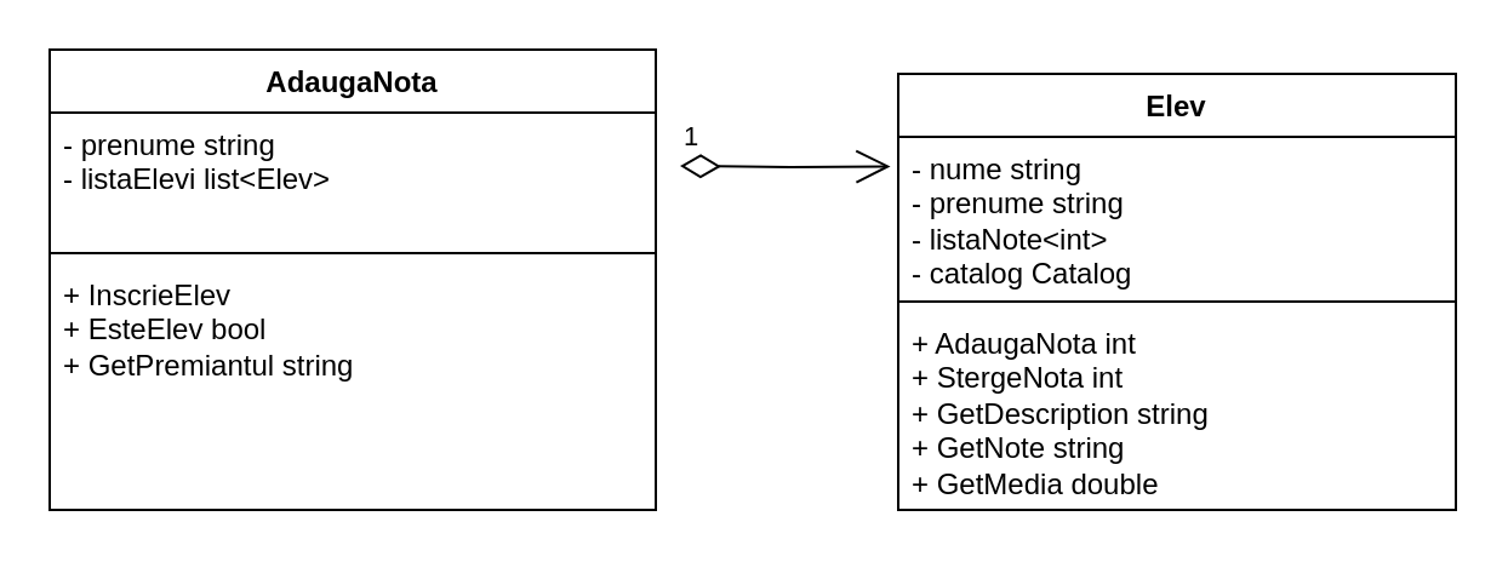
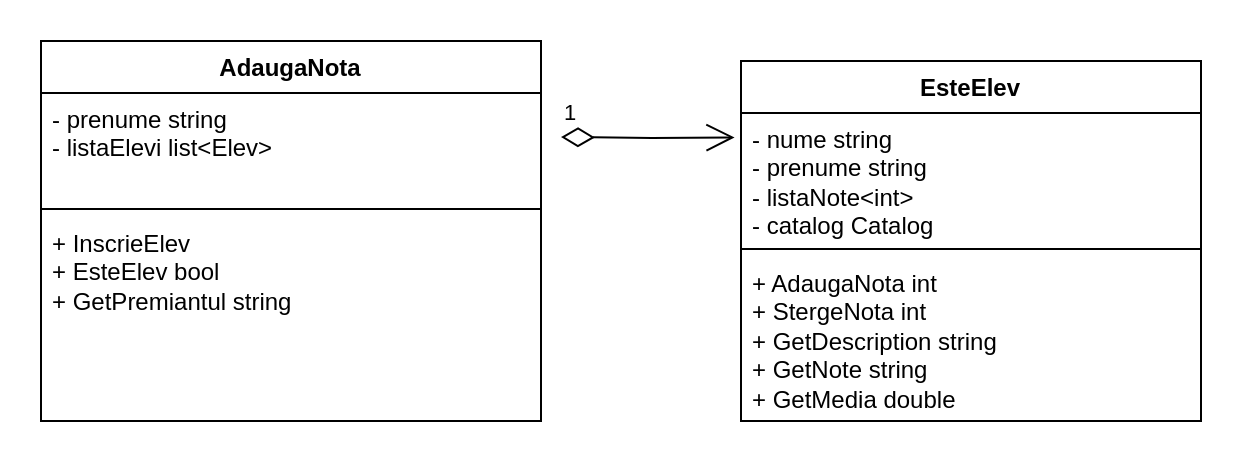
  <mxCell id="0" />
  <mxCell id="1" parent="0" />
  <mxCell id="2" value="AdaugaNota" style="swimlane;fontStyle=1;align=center;verticalAlign=top;childLayout=stackLayout;horizontal=1;startSize=26;horizontalStack=0;resizeParent=1;resizeParentMax=0;resizeLast=0;collapsible=1;marginBottom=0;whiteSpace=wrap;html=1;" vertex="1" parent="1"><mxGeometry x="20" y="20" width="250" height="190" as="geometry" /></mxCell>
  <mxCell id="3" value="- prenume string&lt;br&gt;- listaElevi list&amp;lt;Elev&amp;gt;" style="text;strokeColor=none;fillColor=none;align=left;verticalAlign=top;spacingLeft=4;spacingRight=4;overflow=hidden;rotatable=0;points=[[0,0.5],[1,0.5]];portConstraint=eastwest;whiteSpace=wrap;html=1;" vertex="1" parent="2"><mxGeometry y="26" width="250" height="54" as="geometry" /></mxCell>
  <mxCell id="4" value="" style="line;strokeWidth=1;fillColor=none;align=left;verticalAlign=middle;spacingTop=-1;spacingLeft=3;spacingRight=3;rotatable=0;labelPosition=right;points=[];portConstraint=eastwest;strokeColor=inherit;" vertex="1" parent="2"><mxGeometry y="80" width="250" height="8" as="geometry" /></mxCell>
  <mxCell id="5" value="+ InscrieElev&amp;nbsp;&lt;br&gt;+ EsteElev bool&lt;br&gt;+ &lt;span style=&quot;background-color: rgb(255, 255, 255);&quot;&gt;GetPremiantul&amp;nbsp;&lt;/span&gt;string" style="text;strokeColor=none;fillColor=none;align=left;verticalAlign=top;spacingLeft=4;spacingRight=4;overflow=hidden;rotatable=0;points=[[0,0.5],[1,0.5]];portConstraint=eastwest;whiteSpace=wrap;html=1;" vertex="1" parent="2"><mxGeometry y="88" width="250" height="102" as="geometry" /></mxCell>
- <mxCell id="6" value="Elev" style="swimlane;fontStyle=1;align=center;verticalAlign=top;childLayout=stackLayout;horizontal=1;startSize=26;horizontalStack=0;resizeParent=1;resizeParentMax=0;resizeLast=0;collapsible=1;marginBottom=0;whiteSpace=wrap;html=1;" vertex="1" parent="1"><mxGeometry x="370" y="30" width="230" height="180" as="geometry" /></mxCell>
+ <mxCell id="6" value="EsteElev" style="swimlane;fontStyle=1;align=center;verticalAlign=top;childLayout=stackLayout;horizontal=1;startSize=26;horizontalStack=0;resizeParent=1;resizeParentMax=0;resizeLast=0;collapsible=1;marginBottom=0;whiteSpace=wrap;html=1;" vertex="1" parent="1"><mxGeometry x="370" y="30" width="230" height="180" as="geometry" /></mxCell>
  <mxCell id="7" value="- nume string&lt;br&gt;- prenume string&lt;br&gt;- listaNote&amp;lt;int&amp;gt;&lt;br&gt;- catalog Catalog" style="text;strokeColor=none;fillColor=none;align=left;verticalAlign=top;spacingLeft=4;spacingRight=4;overflow=hidden;rotatable=0;points=[[0,0.5],[1,0.5]];portConstraint=eastwest;whiteSpace=wrap;html=1;" vertex="1" parent="6"><mxGeometry y="26" width="230" height="64" as="geometry" /></mxCell>
  <mxCell id="8" value="" style="line;strokeWidth=1;fillColor=none;align=left;verticalAlign=middle;spacingTop=-1;spacingLeft=3;spacingRight=3;rotatable=0;labelPosition=right;points=[];portConstraint=eastwest;strokeColor=inherit;" vertex="1" parent="6"><mxGeometry y="90" width="230" height="8" as="geometry" /></mxCell>
  <mxCell id="9" value="+ AdaugaNota int&lt;br&gt;+ StergeNota int&lt;br&gt;+ GetDescription string&lt;br&gt;+ GetNote string&lt;br&gt;+ GetMedia double" style="text;strokeColor=none;fillColor=none;align=left;verticalAlign=top;spacingLeft=4;spacingRight=4;overflow=hidden;rotatable=0;points=[[0,0.5],[1,0.5]];portConstraint=eastwest;whiteSpace=wrap;html=1;" vertex="1" parent="6"><mxGeometry y="98" width="230" height="82" as="geometry" /></mxCell>
  <mxCell id="10" value="1" style="endArrow=open;html=1;endSize=12;startArrow=diamondThin;startSize=14;startFill=0;edgeStyle=orthogonalEdgeStyle;align=left;verticalAlign=bottom;rounded=0;entryX=-0.014;entryY=0.191;entryDx=0;entryDy=0;entryPerimeter=0;" edge="1" parent="1" target="7"><mxGeometry x="-1" y="3" relative="1" as="geometry"><mxPoint x="280" y="68" as="sourcePoint" /><mxPoint x="363.5" y="70" as="targetPoint" /></mxGeometry></mxCell>
